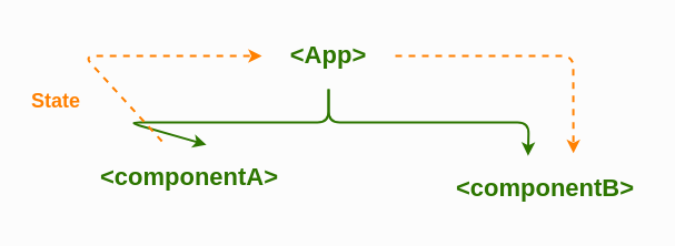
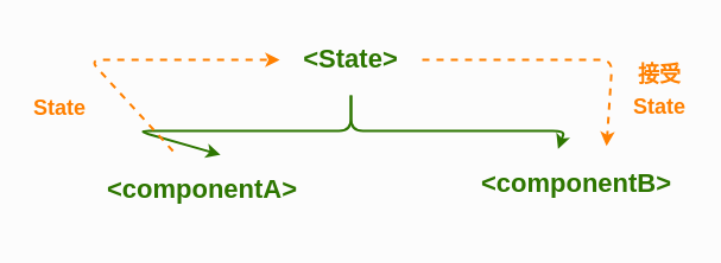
  <mxCell id="0" />
  <mxCell id="1" parent="0" />
  <mxCell id="2" style="edgeStyle=none;html=1;entryX=0.408;entryY=0.003;entryDx=0;entryDy=0;strokeColor=#2D7600;fontSize=19;fontColor=#2D7600;exitX=0.5;exitY=1;exitDx=0;exitDy=0;strokeWidth=2;entryPerimeter=0;" edge="1" parent="1" source="5" target="8"><mxGeometry relative="1" as="geometry"><Array as="points"><mxPoint x="295" y="110" /><mxPoint x="475" y="110" /></Array></mxGeometry></mxCell>
  <mxCell id="3" style="edgeStyle=none;html=1;exitX=0.5;exitY=1;exitDx=0;exitDy=0;strokeColor=#2D7600;fontSize=19;fontColor=#2D7600;strokeWidth=2;entryX=0.589;entryY=0.003;entryDx=0;entryDy=0;entryPerimeter=0;" edge="1" parent="1" source="5" target="7"><mxGeometry relative="1" as="geometry"><mxPoint x="165" y="170" as="targetPoint" /><Array as="points"><mxPoint x="295" y="110" /><mxPoint x="115" y="110" /></Array></mxGeometry></mxCell>
  <mxCell id="4" style="edgeStyle=none;html=1;exitX=1;exitY=0.5;exitDx=0;exitDy=0;dashed=1;strokeColor=#FF8000;strokeWidth=2;fontFamily=Helvetica;fontSize=12;fontColor=#2D7600;entryX=0.648;entryY=-0.037;entryDx=0;entryDy=0;entryPerimeter=0;" edge="1" parent="1" source="5" target="8"><mxGeometry relative="1" as="geometry"><mxPoint x="515" y="130" as="targetPoint" /><Array as="points"><mxPoint x="515" y="50" /></Array></mxGeometry></mxCell>
- <mxCell id="5" value="&lt;b style=&quot;font-size: 22px;&quot;&gt;&lt;font style=&quot;font-size: 22px;&quot;&gt;&amp;lt;App&amp;gt;&lt;/font&gt;&lt;/b&gt;" style="rounded=0;whiteSpace=wrap;html=1;fillColor=none;strokeColor=none;fontColor=#2D7600;fontSize=22;" vertex="1" parent="1"><mxGeometry x="235" y="20" width="120" height="60" as="geometry" /></mxCell>
+ <mxCell id="5" value="&lt;b style=&quot;font-size: 22px;&quot;&gt;&lt;font style=&quot;font-size: 22px;&quot;&gt;&amp;lt;State&amp;gt;&lt;/font&gt;&lt;/b&gt;" style="rounded=0;whiteSpace=wrap;html=1;fillColor=none;strokeColor=none;fontColor=#2D7600;fontSize=22;" vertex="1" parent="1"><mxGeometry x="235" y="20" width="120" height="60" as="geometry" /></mxCell>
  <mxCell id="6" style="edgeStyle=none;html=1;exitX=0.354;exitY=-0.05;exitDx=0;exitDy=0;entryX=0;entryY=0.5;entryDx=0;entryDy=0;strokeColor=#FF8000;strokeWidth=2;fontFamily=Helvetica;fontSize=12;fontColor=#2D7600;dashed=1;exitPerimeter=0;" edge="1" parent="1" source="7" target="5"><mxGeometry relative="1" as="geometry"><Array as="points"><mxPoint x="75" y="50" /></Array></mxGeometry></mxCell>
  <mxCell id="7" value="&lt;b style=&quot;font-size: 22px;&quot;&gt;&lt;font style=&quot;font-size: 22px;&quot;&gt;&amp;lt;componentA&amp;gt;&lt;/font&gt;&lt;/b&gt;" style="rounded=0;whiteSpace=wrap;html=1;fillColor=none;strokeColor=none;fontColor=#2D7600;fontSize=22;" vertex="1" parent="1"><mxGeometry x="85" y="130" width="170" height="60" as="geometry" /></mxCell>
- <mxCell id="8" value="&lt;b style=&quot;font-size: 22px;&quot;&gt;&lt;font style=&quot;font-size: 22px;&quot;&gt;&amp;lt;&lt;/font&gt;&lt;/b&gt;&lt;b style=&quot;font-size: 22px;&quot;&gt;&lt;font style=&quot;font-size: 22px;&quot;&gt;component&lt;/font&gt;&lt;/b&gt;&lt;b style=&quot;font-size: 22px;&quot;&gt;&lt;font style=&quot;font-size: 22px;&quot;&gt;B&amp;gt;&lt;/font&gt;&lt;/b&gt;" style="rounded=0;whiteSpace=wrap;html=1;fillColor=none;strokeColor=none;fontColor=#2D7600;fontSize=22;" vertex="1" parent="1"><mxGeometry x="405" y="140" width="170" height="60" as="geometry" /></mxCell>
+ <mxCell id="8" value="&lt;b style=&quot;font-size: 22px;&quot;&gt;&lt;font style=&quot;font-size: 22px;&quot;&gt;&amp;lt;&lt;/font&gt;&lt;/b&gt;&lt;b style=&quot;font-size: 22px;&quot;&gt;&lt;font style=&quot;font-size: 22px;&quot;&gt;component&lt;/font&gt;&lt;/b&gt;&lt;b style=&quot;font-size: 22px;&quot;&gt;&lt;font style=&quot;font-size: 22px;&quot;&gt;B&amp;gt;&lt;/font&gt;&lt;/b&gt;" style="rounded=0;whiteSpace=wrap;html=1;fillColor=none;strokeColor=none;fontColor=#2D7600;fontSize=22;" vertex="1" parent="1"><mxGeometry x="400" y="125" width="170" height="60" as="geometry" /></mxCell>
  <mxCell id="9" value="&lt;font color=&quot;#ff8000&quot; style=&quot;font-size: 18px;&quot;&gt;&lt;b&gt;State&lt;/b&gt;&lt;/font&gt;" style="text;html=1;strokeColor=none;fillColor=none;align=center;verticalAlign=middle;whiteSpace=wrap;rounded=0;fontFamily=Helvetica;fontSize=22;fontColor=#2D7600;" vertex="1" parent="1"><mxGeometry x="20" y="75" width="60" height="30" as="geometry" /></mxCell>
+ <mxCell id="10" value="&lt;font color=&quot;#ff8000&quot; style=&quot;font-size: 18px;&quot;&gt;&lt;b&gt;接受State&lt;/b&gt;&lt;/font&gt;" style="text;html=1;strokeColor=none;fillColor=none;align=center;verticalAlign=middle;whiteSpace=wrap;rounded=0;fontFamily=Helvetica;fontSize=22;fontColor=#2D7600;" vertex="1" parent="1"><mxGeometry x="525" y="60" width="60" height="30" as="geometry" /></mxCell>
